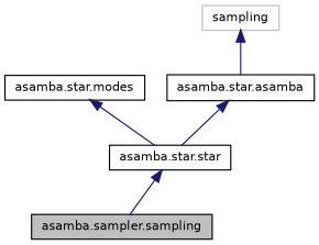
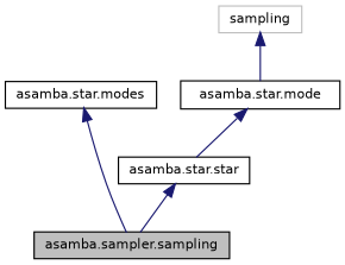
  digraph {
    node [color=black fillcolor=white fontname=Helvetica fontsize=10 shape=record style=filled]
    edge [color=midnightblue dir=back fontname=Helvetica fontsize=10 labelfontname=Helvetica labelfontsize=10 style=solid]
    n1 [fillcolor=grey75 fontcolor=black height=0.2 label="asamba.sampler.sampling" width=0.4]
    n2 [height=0.2 label="asamba.star.star" width=0.4]
    n3 [height=0.2 label="asamba.star.modes" width=0.4]
-   n4 [height=0.2 label="asamba.star.asamba" width=0.4]
+   n4 [height=0.2 label="asamba.star.mode" width=0.4]
    n5 [color=grey75 height=0.2 label=sampling width=0.4]
    n2 -> n1
-   n3 -> n2
+   n3 -> n1
    n4 -> n2
    n5 -> n4
  }
